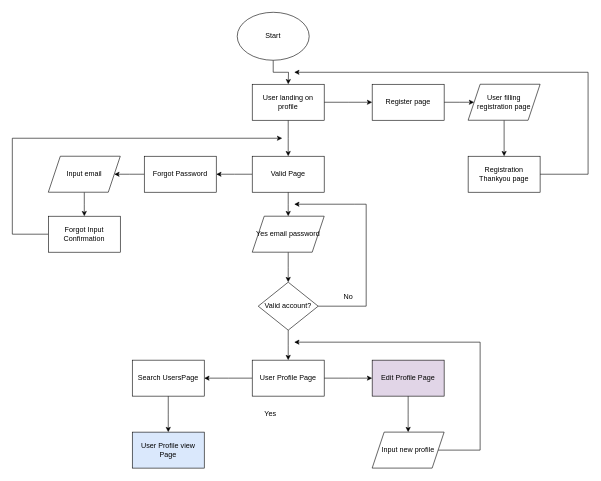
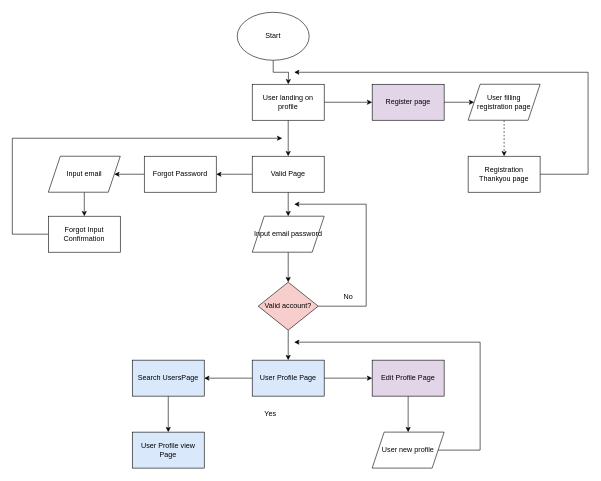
  <mxCell id="0" />
  <mxCell id="1" parent="0" />
  <mxCell id="2" style="edgeStyle=orthogonalEdgeStyle;rounded=0;orthogonalLoop=1;jettySize=auto;html=1;" edge="1" parent="1" source="3"><mxGeometry relative="1" as="geometry"><mxPoint x="480" y="140" as="targetPoint" /></mxGeometry></mxCell>
  <mxCell id="3" value="Start" style="ellipse;whiteSpace=wrap;html=1;" vertex="1" parent="1"><mxGeometry x="395" y="20" width="120" height="80" as="geometry" /></mxCell>
  <mxCell id="4" style="edgeStyle=orthogonalEdgeStyle;rounded=0;orthogonalLoop=1;jettySize=auto;html=1;" edge="1" parent="1" source="6"><mxGeometry relative="1" as="geometry"><mxPoint x="480" y="260" as="targetPoint" /></mxGeometry></mxCell>
  <mxCell id="5" style="edgeStyle=orthogonalEdgeStyle;rounded=0;orthogonalLoop=1;jettySize=auto;html=1;" edge="1" parent="1" source="6"><mxGeometry relative="1" as="geometry"><mxPoint x="620" y="170" as="targetPoint" /></mxGeometry></mxCell>
  <mxCell id="6" value="User landing on profile" style="rounded=0;whiteSpace=wrap;html=1;" vertex="1" parent="1"><mxGeometry x="420" y="140" width="120" height="60" as="geometry" /></mxCell>
  <mxCell id="7" style="edgeStyle=orthogonalEdgeStyle;rounded=0;orthogonalLoop=1;jettySize=auto;html=1;" edge="1" parent="1" source="9"><mxGeometry relative="1" as="geometry"><mxPoint x="480" y="360" as="targetPoint" /></mxGeometry></mxCell>
  <mxCell id="8" style="edgeStyle=orthogonalEdgeStyle;rounded=0;orthogonalLoop=1;jettySize=auto;html=1;" edge="1" parent="1" source="9"><mxGeometry relative="1" as="geometry"><mxPoint x="360" y="290" as="targetPoint" /></mxGeometry></mxCell>
  <mxCell id="9" value="Valid Page" style="rounded=0;whiteSpace=wrap;html=1;" vertex="1" parent="1"><mxGeometry x="420" y="260" width="120" height="60" as="geometry" /></mxCell>
  <mxCell id="10" style="edgeStyle=orthogonalEdgeStyle;rounded=0;orthogonalLoop=1;jettySize=auto;html=1;" edge="1" parent="1" source="11"><mxGeometry relative="1" as="geometry"><mxPoint x="790" y="170" as="targetPoint" /></mxGeometry></mxCell>
- <mxCell id="11" value="Register page" style="rounded=0;whiteSpace=wrap;html=1;" vertex="1" parent="1"><mxGeometry x="620" y="140" width="120" height="60" as="geometry" /></mxCell>
- <mxCell id="12" style="edgeStyle=orthogonalEdgeStyle;rounded=0;orthogonalLoop=1;jettySize=auto;html=1;entryX=0.5;entryY=0;entryDx=0;entryDy=0;" edge="1" parent="1" source="13" target="15"><mxGeometry relative="1" as="geometry"><mxPoint x="840" y="240" as="targetPoint" /></mxGeometry></mxCell>
+ <mxCell id="11" value="Register page" style="rounded=0;whiteSpace=wrap;html=1;fillColor=#e1d5e7;" vertex="1" parent="1"><mxGeometry x="620" y="140" width="120" height="60" as="geometry" /></mxCell>
+ <mxCell id="12" style="edgeStyle=orthogonalEdgeStyle;rounded=0;orthogonalLoop=1;jettySize=auto;html=1;entryX=0.5;entryY=0;entryDx=0;entryDy=0;dashed=1;" edge="1" parent="1" source="13" target="15"><mxGeometry relative="1" as="geometry"><mxPoint x="840" y="240" as="targetPoint" /></mxGeometry></mxCell>
  <mxCell id="13" value="User filling registration page" style="shape=parallelogram;perimeter=parallelogramPerimeter;whiteSpace=wrap;html=1;fixedSize=1;" vertex="1" parent="1"><mxGeometry x="780" y="140" width="120" height="60" as="geometry" /></mxCell>
  <mxCell id="14" style="edgeStyle=orthogonalEdgeStyle;rounded=0;orthogonalLoop=1;jettySize=auto;html=1;" edge="1" parent="1"><mxGeometry relative="1" as="geometry"><mxPoint x="490" y="120" as="targetPoint" /><mxPoint x="900" y="290" as="sourcePoint" /><Array as="points"><mxPoint x="980" y="290" /></Array></mxGeometry></mxCell>
  <mxCell id="15" value="Registration Thankyou page" style="rounded=0;whiteSpace=wrap;html=1;" vertex="1" parent="1"><mxGeometry x="780" y="260" width="120" height="60" as="geometry" /></mxCell>
  <mxCell id="16" style="edgeStyle=orthogonalEdgeStyle;rounded=0;orthogonalLoop=1;jettySize=auto;html=1;" edge="1" parent="1" source="17"><mxGeometry relative="1" as="geometry"><mxPoint x="480" y="470" as="targetPoint" /></mxGeometry></mxCell>
- <mxCell id="17" value="Yes email password" style="shape=parallelogram;perimeter=parallelogramPerimeter;whiteSpace=wrap;html=1;fixedSize=1;" vertex="1" parent="1"><mxGeometry x="420" y="360" width="120" height="60" as="geometry" /></mxCell>
+ <mxCell id="17" value="Input email password" style="shape=parallelogram;perimeter=parallelogramPerimeter;whiteSpace=wrap;html=1;fixedSize=1;" vertex="1" parent="1"><mxGeometry x="420" y="360" width="120" height="60" as="geometry" /></mxCell>
  <mxCell id="18" style="edgeStyle=orthogonalEdgeStyle;rounded=0;orthogonalLoop=1;jettySize=auto;html=1;" edge="1" parent="1" source="20"><mxGeometry relative="1" as="geometry"><mxPoint x="490" y="340" as="targetPoint" /><Array as="points"><mxPoint x="610" y="510" /><mxPoint x="610" y="340" /><mxPoint x="590" y="340" /></Array></mxGeometry></mxCell>
  <mxCell id="19" style="edgeStyle=orthogonalEdgeStyle;rounded=0;orthogonalLoop=1;jettySize=auto;html=1;" edge="1" parent="1" source="20"><mxGeometry relative="1" as="geometry"><mxPoint x="480" y="600" as="targetPoint" /></mxGeometry></mxCell>
- <mxCell id="20" value="Valid account?" style="rhombus;whiteSpace=wrap;html=1;" vertex="1" parent="1"><mxGeometry x="430" y="470" width="100" height="80" as="geometry" /></mxCell>
+ <mxCell id="20" value="Valid account?" style="rhombus;whiteSpace=wrap;html=1;fillColor=#f8cecc;" vertex="1" parent="1"><mxGeometry x="430" y="470" width="100" height="80" as="geometry" /></mxCell>
  <mxCell id="21" value="Yes" style="text;html=1;align=center;verticalAlign=middle;resizable=0;points=[];autosize=1;strokeColor=none;fillColor=none;" vertex="1" parent="1"><mxGeometry x="430" y="675" width="40" height="30" as="geometry" /></mxCell>
  <mxCell id="22" value="No" style="text;html=1;align=center;verticalAlign=middle;resizable=0;points=[];autosize=1;strokeColor=none;fillColor=none;" vertex="1" parent="1"><mxGeometry x="560" y="480" width="40" height="30" as="geometry" /></mxCell>
  <mxCell id="23" style="edgeStyle=orthogonalEdgeStyle;rounded=0;orthogonalLoop=1;jettySize=auto;html=1;" edge="1" parent="1" source="25"><mxGeometry relative="1" as="geometry"><mxPoint x="340" y="630" as="targetPoint" /></mxGeometry></mxCell>
  <mxCell id="24" style="edgeStyle=orthogonalEdgeStyle;rounded=0;orthogonalLoop=1;jettySize=auto;html=1;" edge="1" parent="1" source="25"><mxGeometry relative="1" as="geometry"><mxPoint x="620" y="630" as="targetPoint" /></mxGeometry></mxCell>
- <mxCell id="25" value="User Profile Page" style="rounded=0;whiteSpace=wrap;html=1;" vertex="1" parent="1"><mxGeometry x="420" y="600" width="120" height="60" as="geometry" /></mxCell>
+ <mxCell id="25" value="User Profile Page" style="rounded=0;whiteSpace=wrap;html=1;fillColor=#dae8fc;" vertex="1" parent="1"><mxGeometry x="420" y="600" width="120" height="60" as="geometry" /></mxCell>
  <mxCell id="26" style="edgeStyle=orthogonalEdgeStyle;rounded=0;orthogonalLoop=1;jettySize=auto;html=1;" edge="1" parent="1" source="27"><mxGeometry relative="1" as="geometry"><mxPoint x="280" y="720" as="targetPoint" /></mxGeometry></mxCell>
- <mxCell id="27" value="Search UsersPage" style="rounded=0;whiteSpace=wrap;html=1;" vertex="1" parent="1"><mxGeometry y="600" width="120" height="60" as="geometry" x="220" /></mxCell>
+ <mxCell id="27" value="Search UsersPage" style="rounded=0;whiteSpace=wrap;html=1;fillColor=#dae8fc;" vertex="1" parent="1"><mxGeometry y="600" width="120" height="60" as="geometry" x="220" /></mxCell>
  <mxCell id="28" value="User Profile view Page" style="rounded=0;whiteSpace=wrap;html=1;fillColor=#dae8fc;" vertex="1" parent="1"><mxGeometry y="720" width="120" height="60" as="geometry" x="220" /></mxCell>
  <mxCell id="29" style="edgeStyle=orthogonalEdgeStyle;rounded=0;orthogonalLoop=1;jettySize=auto;html=1;" edge="1" parent="1" source="30"><mxGeometry relative="1" as="geometry"><mxPoint x="680" y="720" as="targetPoint" /></mxGeometry></mxCell>
  <mxCell id="30" value="Edit Profile Page" style="rounded=0;whiteSpace=wrap;html=1;fillColor=#e1d5e7;" vertex="1" parent="1"><mxGeometry x="620" y="600" width="120" height="60" as="geometry" /></mxCell>
  <mxCell id="31" style="edgeStyle=orthogonalEdgeStyle;rounded=0;orthogonalLoop=1;jettySize=auto;html=1;" edge="1" parent="1" source="32"><mxGeometry relative="1" as="geometry"><mxPoint x="490" y="570" as="targetPoint" /><Array as="points"><mxPoint x="800" y="750" /><mxPoint x="800" y="570" /></Array></mxGeometry></mxCell>
- <mxCell id="32" value="Input new profile" style="shape=parallelogram;perimeter=parallelogramPerimeter;whiteSpace=wrap;html=1;fixedSize=1;" vertex="1" parent="1"><mxGeometry x="620" y="720" width="120" height="60" as="geometry" /></mxCell>
+ <mxCell id="32" value="User new profile" style="shape=parallelogram;perimeter=parallelogramPerimeter;whiteSpace=wrap;html=1;fixedSize=1;" vertex="1" parent="1"><mxGeometry x="620" y="720" width="120" height="60" as="geometry" /></mxCell>
  <mxCell id="33" style="edgeStyle=orthogonalEdgeStyle;rounded=0;orthogonalLoop=1;jettySize=auto;html=1;" edge="1" parent="1" source="34"><mxGeometry relative="1" as="geometry"><mxPoint x="190" y="290" as="targetPoint" /></mxGeometry></mxCell>
  <mxCell id="34" value="Forgot Password" style="rounded=0;whiteSpace=wrap;html=1;" vertex="1" parent="1"><mxGeometry x="240" y="260" width="120" height="60" as="geometry" /></mxCell>
  <mxCell id="35" style="edgeStyle=orthogonalEdgeStyle;rounded=0;orthogonalLoop=1;jettySize=auto;html=1;" edge="1" parent="1" source="36"><mxGeometry relative="1" as="geometry"><mxPoint x="140" y="360" as="targetPoint" /></mxGeometry></mxCell>
  <mxCell id="36" value="Input email" style="shape=parallelogram;perimeter=parallelogramPerimeter;whiteSpace=wrap;html=1;fixedSize=1;" vertex="1" parent="1"><mxGeometry x="80" y="260" width="120" height="60" as="geometry" /></mxCell>
  <mxCell id="37" style="edgeStyle=orthogonalEdgeStyle;rounded=0;orthogonalLoop=1;jettySize=auto;html=1;" edge="1" parent="1" source="38"><mxGeometry relative="1" as="geometry"><mxPoint x="470" y="230" as="targetPoint" /><Array as="points"><mxPoint x="20" y="390" /><mxPoint x="20" y="230" /></Array></mxGeometry></mxCell>
  <mxCell id="38" value="Forgot Input Confirmation" style="rounded=0;whiteSpace=wrap;html=1;" vertex="1" parent="1"><mxGeometry x="80" y="360" width="120" height="60" as="geometry" /></mxCell>
